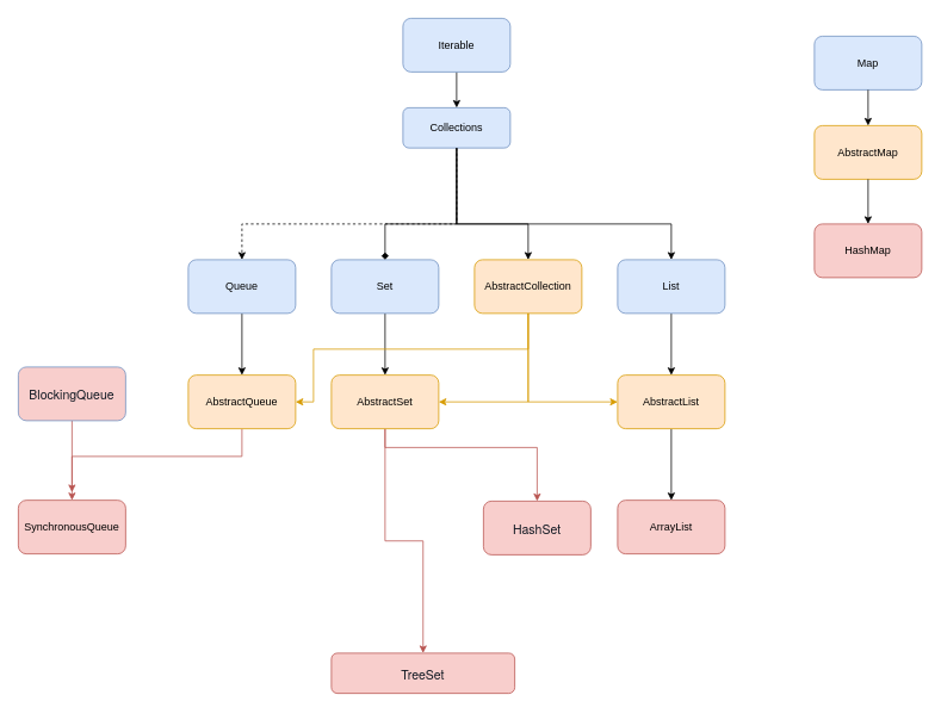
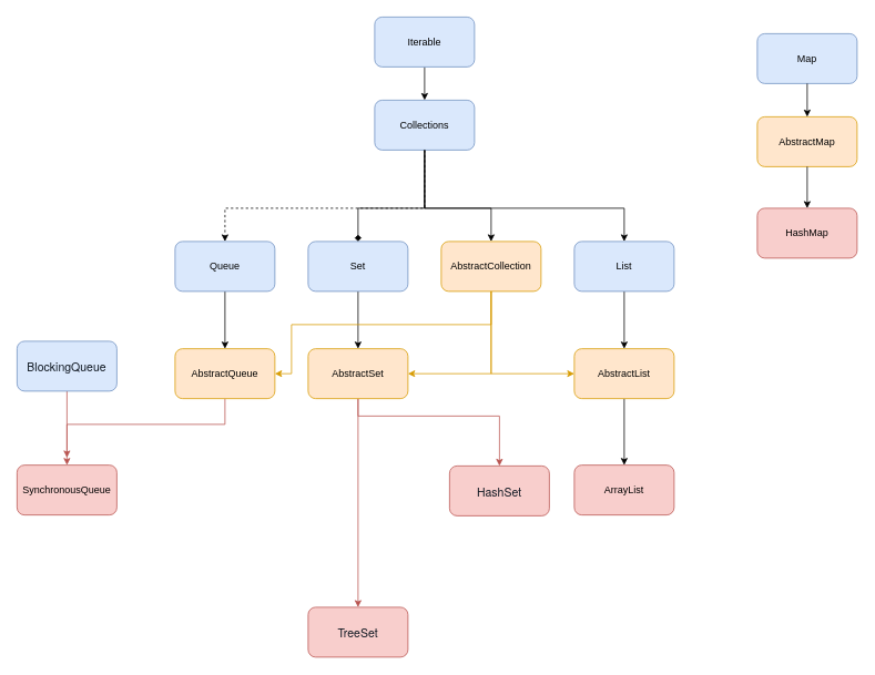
  <mxCell id="0" />
  <mxCell id="1" parent="0" />
  <mxCell id="2" value="" style="group" vertex="1" connectable="0" parent="1"><mxGeometry x="910" y="40" width="120" height="270" as="geometry" /></mxCell>
  <mxCell id="3" value="Map" style="rounded=1;whiteSpace=wrap;html=1;fillColor=#dae8fc;strokeColor=#6c8ebf;" vertex="1" parent="2"><mxGeometry width="120" height="60" as="geometry" /></mxCell>
  <mxCell id="4" value="AbstractMap" style="whiteSpace=wrap;html=1;rounded=1;strokeColor=#d79b00;fillColor=#ffe6cc;" vertex="1" parent="2"><mxGeometry y="100" width="120" height="60" as="geometry" /></mxCell>
  <mxCell id="5" value="" style="edgeStyle=orthogonalEdgeStyle;rounded=0;orthogonalLoop=1;jettySize=auto;html=1;" edge="1" parent="2" source="3" target="4"><mxGeometry relative="1" as="geometry" /></mxCell>
  <mxCell id="6" value="HashMap" style="whiteSpace=wrap;html=1;rounded=1;strokeColor=#b85450;fillColor=#f8cecc;" vertex="1" parent="2"><mxGeometry y="210" width="120" height="60" as="geometry" /></mxCell>
  <mxCell id="7" value="" style="edgeStyle=orthogonalEdgeStyle;rounded=0;orthogonalLoop=1;jettySize=auto;html=1;" edge="1" parent="2" source="4" target="6"><mxGeometry relative="1" as="geometry" /></mxCell>
  <mxCell id="8" style="edgeStyle=orthogonalEdgeStyle;rounded=0;orthogonalLoop=1;jettySize=auto;html=1;exitX=0.5;exitY=1;exitDx=0;exitDy=0;entryX=0.5;entryY=0;entryDx=0;entryDy=0;" edge="1" parent="1" source="9" target="24"><mxGeometry relative="1" as="geometry" /></mxCell>
  <mxCell id="9" value="Iterable" style="whiteSpace=wrap;html=1;rounded=1;fontStyle=0;strokeColor=#6c8ebf;fillColor=#dae8fc;" vertex="1" parent="1"><mxGeometry x="450" y="20" width="120" height="60" as="geometry" /></mxCell>
  <mxCell id="10" style="edgeStyle=orthogonalEdgeStyle;rounded=0;orthogonalLoop=1;jettySize=auto;html=1;exitX=0.5;exitY=1;exitDx=0;exitDy=0;fillColor=#ffe6cc;strokeColor=#d79b00;entryX=0;entryY=0.5;entryDx=0;entryDy=0;" edge="1" parent="1" source="11" target="19"><mxGeometry x="-320" y="-1050" as="geometry"><mxPoint x="680" y="449" as="targetPoint" /><Array as="points"><mxPoint x="590" y="449" /></Array></mxGeometry></mxCell>
  <mxCell id="11" value="AbstractCollection" style="whiteSpace=wrap;html=1;rounded=1;fontStyle=0;strokeColor=#d79b00;fillColor=#ffe6cc;" vertex="1" parent="1"><mxGeometry y="290" width="120" height="60" as="geometry" x="530" /></mxCell>
  <mxCell id="12" value="" style="edgeStyle=orthogonalEdgeStyle;rounded=0;orthogonalLoop=1;jettySize=auto;html=1;" edge="1" parent="1" source="24" target="11"><mxGeometry x="-320" y="-1050" as="geometry"><Array as="points"><mxPoint x="510" y="250" /><mxPoint x="590" y="250" /></Array></mxGeometry></mxCell>
  <mxCell id="13" value="" style="edgeStyle=orthogonalEdgeStyle;rounded=0;orthogonalLoop=1;jettySize=auto;html=1;fillColor=#f8cecc;strokeColor=#b85450;" edge="1" parent="1" source="15" target="36"><mxGeometry relative="1" as="geometry"><Array as="points"><mxPoint x="430" y="500" /><mxPoint x="600" y="500" /></Array></mxGeometry></mxCell>
  <mxCell id="14" style="edgeStyle=orthogonalEdgeStyle;rounded=0;orthogonalLoop=1;jettySize=auto;html=1;entryX=0.5;entryY=0;entryDx=0;entryDy=0;fillColor=#f8cecc;strokeColor=#b85450;" edge="1" parent="1" source="15" target="37"><mxGeometry relative="1" as="geometry"><mxPoint x="430" y="550" as="targetPoint" /></mxGeometry></mxCell>
  <mxCell id="15" value="AbstractSet" style="whiteSpace=wrap;html=1;rounded=1;fontStyle=0;strokeColor=#d79b00;fillColor=#ffe6cc;" vertex="1" parent="1"><mxGeometry x="370" y="419" width="120" height="60" as="geometry" /></mxCell>
  <mxCell id="16" style="edgeStyle=orthogonalEdgeStyle;rounded=0;orthogonalLoop=1;jettySize=auto;html=1;exitX=0.5;exitY=1;exitDx=0;exitDy=0;entryX=1;entryY=0.5;entryDx=0;entryDy=0;fillColor=#ffe6cc;strokeColor=#d79b00;" edge="1" parent="1" source="11" target="15"><mxGeometry x="-320" y="-1050" as="geometry" /></mxCell>
  <mxCell id="17" value="" style="edgeStyle=orthogonalEdgeStyle;rounded=0;orthogonalLoop=1;jettySize=auto;html=1;" edge="1" parent="1" source="25" target="15"><mxGeometry x="-320" y="-1050" as="geometry" /></mxCell>
  <mxCell id="18" value="" style="edgeStyle=orthogonalEdgeStyle;rounded=0;orthogonalLoop=1;jettySize=auto;html=1;" edge="1" parent="1" source="19" target="32"><mxGeometry relative="1" as="geometry" /></mxCell>
  <mxCell id="19" value="AbstractList" style="whiteSpace=wrap;html=1;rounded=1;fontStyle=0;strokeColor=#d79b00;fillColor=#ffe6cc;" vertex="1" parent="1"><mxGeometry x="690" y="419" width="120" height="60" as="geometry" /></mxCell>
  <mxCell id="20" value="" style="edgeStyle=orthogonalEdgeStyle;rounded=0;orthogonalLoop=1;jettySize=auto;html=1;" edge="1" parent="1" source="27" target="19"><mxGeometry x="-320" y="-1050" as="geometry" /></mxCell>
  <mxCell id="21" value="" style="edgeStyle=orthogonalEdgeStyle;rounded=0;orthogonalLoop=1;jettySize=auto;html=1;fillColor=#f8cecc;strokeColor=#b85450;" edge="1" parent="1" source="22" target="33"><mxGeometry relative="1" as="geometry"><Array as="points"><mxPoint x="270" y="510" /><mxPoint x="80" y="510" /></Array></mxGeometry></mxCell>
  <mxCell id="22" value="AbstractQueue" style="whiteSpace=wrap;html=1;rounded=1;fontStyle=0;strokeColor=#d79b00;fillColor=#ffe6cc;" vertex="1" parent="1"><mxGeometry x="210" y="419" width="120" height="60" as="geometry" /></mxCell>
  <mxCell id="23" style="edgeStyle=orthogonalEdgeStyle;rounded=0;orthogonalLoop=1;jettySize=auto;html=1;fillColor=#ffe6cc;strokeColor=#d79b00;" edge="1" parent="1" source="11"><mxGeometry x="-320" y="-1050" as="geometry"><mxPoint x="330" y="449" as="targetPoint" /><Array as="points"><mxPoint x="590" y="390" /><mxPoint x="350" y="390" /><mxPoint x="350" y="449" /></Array></mxGeometry></mxCell>
- <mxCell id="24" value="Collections" style="rounded=1;whiteSpace=wrap;html=1;fillColor=#dae8fc;strokeColor=#6c8ebf;fontStyle=0" vertex="1" parent="1"><mxGeometry x="450" y="120" width="120" height="45" as="geometry" /></mxCell>
+ <mxCell id="24" value="Collections" style="rounded=1;whiteSpace=wrap;html=1;fillColor=#dae8fc;strokeColor=#6c8ebf;fontStyle=0" vertex="1" parent="1"><mxGeometry x="450" y="120" width="120" height="60" as="geometry" /></mxCell>
  <mxCell id="25" value="Set" style="whiteSpace=wrap;html=1;rounded=1;strokeColor=#6c8ebf;fillColor=#dae8fc;fontStyle=0" vertex="1" parent="1"><mxGeometry x="370" y="290" width="120" height="60" as="geometry" /></mxCell>
  <mxCell id="26" value="" style="edgeStyle=orthogonalEdgeStyle;rounded=0;orthogonalLoop=1;jettySize=auto;html=1;fontStyle=4;endArrow=diamond;" edge="1" parent="1" source="24" target="25"><mxGeometry x="-160" y="-1010" as="geometry"><Array as="points"><mxPoint x="510" y="250" /><mxPoint x="430" y="250" /></Array></mxGeometry></mxCell>
  <mxCell id="27" value="List" style="whiteSpace=wrap;html=1;rounded=1;strokeColor=#6c8ebf;fillColor=#dae8fc;fontStyle=0" vertex="1" parent="1"><mxGeometry x="690" y="290" width="120" height="60" as="geometry" /></mxCell>
  <mxCell id="28" value="" style="edgeStyle=orthogonalEdgeStyle;rounded=0;orthogonalLoop=1;jettySize=auto;html=1;fontStyle=4" edge="1" parent="1" source="24" target="27"><mxGeometry x="-160" y="-1010" as="geometry"><Array as="points"><mxPoint x="510" y="250" /><mxPoint x="750" y="250" /></Array></mxGeometry></mxCell>
  <mxCell id="29" value="" style="edgeStyle=orthogonalEdgeStyle;rounded=0;orthogonalLoop=1;jettySize=auto;html=1;" edge="1" parent="1" source="30" target="22"><mxGeometry x="-320" y="-1050" as="geometry" /></mxCell>
  <mxCell id="30" value="Queue" style="whiteSpace=wrap;html=1;rounded=1;strokeColor=#6c8ebf;fillColor=#dae8fc;fontStyle=0" vertex="1" parent="1"><mxGeometry x="210" y="290" width="120" height="60" as="geometry" /></mxCell>
  <mxCell id="31" value="" style="edgeStyle=orthogonalEdgeStyle;rounded=0;orthogonalLoop=1;jettySize=auto;html=1;fontStyle=4;dashed=1;" edge="1" parent="1" source="24" target="30"><mxGeometry x="-160" y="-1010" as="geometry"><Array as="points"><mxPoint x="510" y="250" /><mxPoint x="270" y="250" /></Array></mxGeometry></mxCell>
  <mxCell id="32" value="ArrayList" style="whiteSpace=wrap;html=1;rounded=1;fontStyle=0;strokeColor=#b85450;fillColor=#f8cecc;" vertex="1" parent="1"><mxGeometry x="690" y="559" width="120" height="60" as="geometry" /></mxCell>
  <mxCell id="33" value="SynchronousQueue" style="whiteSpace=wrap;html=1;rounded=1;fontStyle=0;strokeColor=#b85450;fillColor=#f8cecc;" vertex="1" parent="1"><mxGeometry x="20" y="559" width="120" height="60" as="geometry" /></mxCell>
  <mxCell id="34" style="edgeStyle=orthogonalEdgeStyle;rounded=0;orthogonalLoop=1;jettySize=auto;html=1;exitX=0.5;exitY=1;exitDx=0;exitDy=0;fillColor=#f8cecc;strokeColor=#b85450;" edge="1" parent="1" source="35"><mxGeometry relative="1" as="geometry"><mxPoint x="80" y="550" as="targetPoint" /><Array as="points"><mxPoint x="80" y="540" /><mxPoint x="80" y="540" /></Array></mxGeometry></mxCell>
- <mxCell id="35" value="&lt;p class=&quot;p1&quot; style=&quot;margin: 0px ; font-stretch: normal ; font-size: 14px ; line-height: normal ; font-family: &amp;#34;helvetica neue&amp;#34; ; color: rgb(15 , 23 , 33)&quot;&gt;BlockingQueue&lt;/p&gt;" style="rounded=1;whiteSpace=wrap;html=1;fillColor=#f8cecc;strokeColor=#6c8ebf;" vertex="1" parent="1"><mxGeometry x="20" y="410" width="120" height="60" as="geometry" /></mxCell>
+ <mxCell id="35" value="&lt;p class=&quot;p1&quot; style=&quot;margin: 0px ; font-stretch: normal ; font-size: 14px ; line-height: normal ; font-family: &amp;#34;helvetica neue&amp;#34; ; color: rgb(15 , 23 , 33)&quot;&gt;BlockingQueue&lt;/p&gt;" style="rounded=1;whiteSpace=wrap;html=1;fillColor=#dae8fc;strokeColor=#6c8ebf;" vertex="1" parent="1"><mxGeometry x="20" y="410" width="120" height="60" as="geometry" /></mxCell>
  <mxCell id="36" value="&lt;p class=&quot;p1&quot; style=&quot;margin: 0px ; font-stretch: normal ; font-size: 14px ; line-height: normal ; font-family: &amp;#34;helvetica neue&amp;#34; ; color: rgb(15 , 23 , 33)&quot;&gt;HashSet&lt;/p&gt;" style="whiteSpace=wrap;html=1;rounded=1;fontStyle=0;strokeColor=#b85450;fillColor=#f8cecc;" vertex="1" parent="1"><mxGeometry x="540" y="560" width="120" height="60" as="geometry" /></mxCell>
- <mxCell id="37" value="&lt;p class=&quot;p1&quot; style=&quot;margin: 0px ; font-stretch: normal ; font-size: 14px ; line-height: normal ; font-family: &amp;#34;helvetica neue&amp;#34; ; color: rgb(15 , 23 , 33)&quot;&gt;TreeSet&lt;/p&gt;" style="rounded=1;whiteSpace=wrap;html=1;fillColor=#f8cecc;strokeColor=#b85450;" vertex="1" parent="1"><mxGeometry x="370" y="730" width="205" height="45" as="geometry" /></mxCell>
+ <mxCell id="37" value="&lt;p class=&quot;p1&quot; style=&quot;margin: 0px ; font-stretch: normal ; font-size: 14px ; line-height: normal ; font-family: &amp;#34;helvetica neue&amp;#34; ; color: rgb(15 , 23 , 33)&quot;&gt;TreeSet&lt;/p&gt;" style="rounded=1;whiteSpace=wrap;html=1;fillColor=#f8cecc;strokeColor=#b85450;" vertex="1" parent="1"><mxGeometry x="370" y="730" width="120" height="60" as="geometry" /></mxCell>
